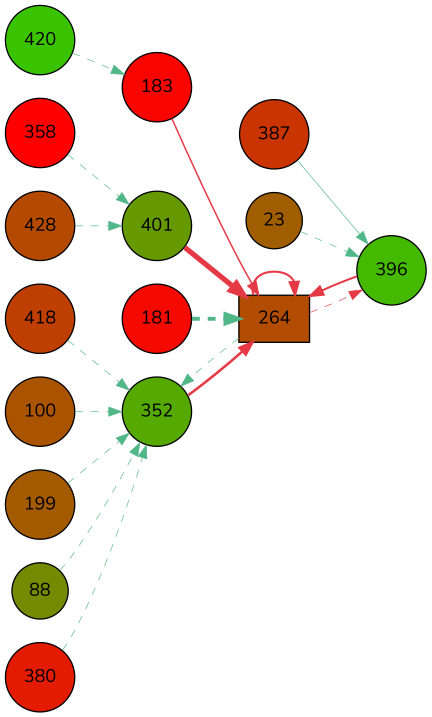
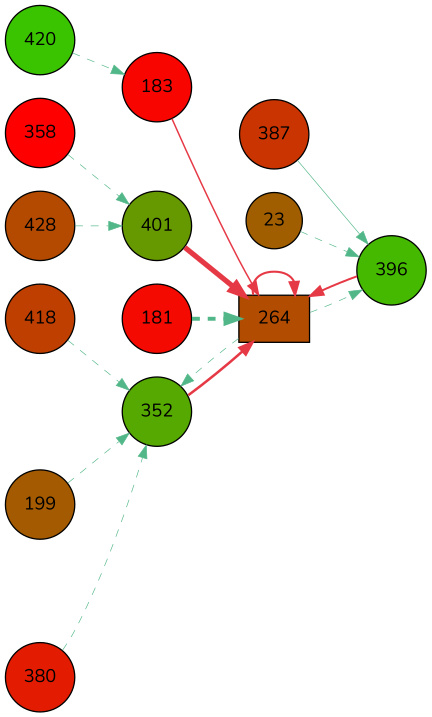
  digraph {
    fontname=Nunito
    rankdir=LR
    node [fontname=Nunito shape=circle style=filled]
    edge [color="#52b788" fontname=Nunito penwidth=0.50 style=dashed]
    n1 [fillcolor="#55a900" label=352]
    n2 [fillcolor="#b24c00" label=264 shape=box]
    n3 [fillcolor="#45b900" label=396]
    n4 [fillcolor="#bf3f00" label=418]
    n5 [fillcolor="#ca3400" label=387]
-   n6 [fillcolor="#aa5400" label=100]
    n7 [fillcolor="#3ac400" label=420]
    n8 [fillcolor="#f90500" label=183]
    n9 [fillcolor="#fe0000" label=358]
    n10 [fillcolor="#669800" label=401]
    n11 [fillcolor="#a45a00" label=199]
    n12 [fillcolor="#b44a00" label=428]
    n13 [fillcolor="#a05e00" label=23]
    n14 [fillcolor="#f40a00" label=181]
-   n15 [fillcolor="#748a00" label=88]
    n16 [fillcolor="#e31b00" label=380]
    n1 -> n2 [color="#e63946" penwidth=1.95 style=""]
    n2 -> n1
    n2 -> n2 [color="#e63946" penwidth=1.59 style=""]
-   n2 -> n3 [color="#e63946"]
+   n2 -> n3
    n3 -> n2 [color="#e63946" penwidth=1.52 style=""]
    n4 -> n1
    n5 -> n3 [style=solid]
-   n6 -> n1
    n7 -> n8
    n8 -> n2 [color="#e63946" penwidth=1.14 style=""]
    n9 -> n10
    n10 -> n2 [color="#e63946" penwidth=4.00 style=""]
    n11 -> n1
    n12 -> n10
    n13 -> n3
    n14 -> n2 [penwidth=3.00]
-   n15 -> n1
    n16 -> n1
  }
